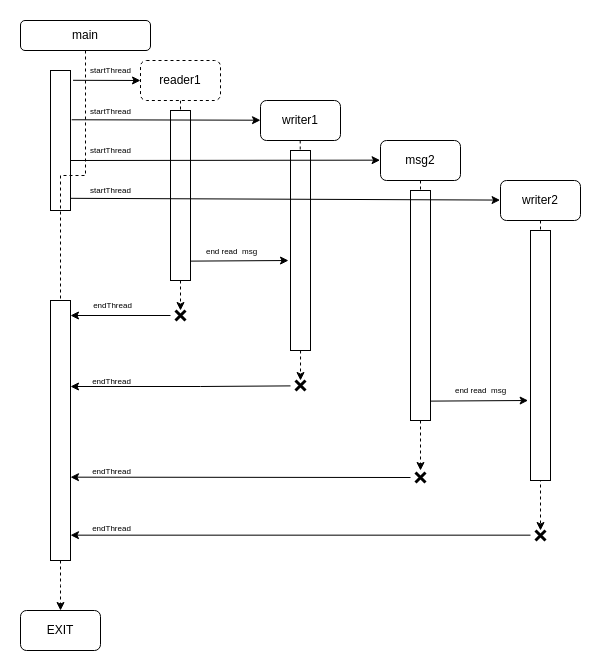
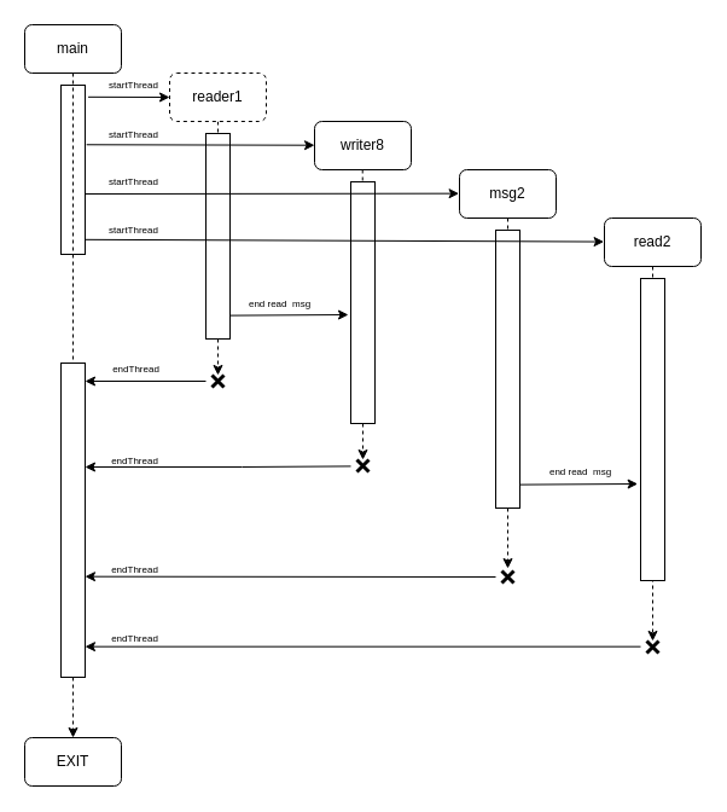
  <mxCell id="0" />
  <mxCell id="1" parent="0" />
  <mxCell id="2" style="edgeStyle=orthogonalEdgeStyle;rounded=0;orthogonalLoop=1;jettySize=auto;html=1;exitX=0.5;exitY=1;exitDx=0;exitDy=0;dashed=1;" edge="1" parent="1" target="31"><mxGeometry relative="1" as="geometry"><mxPoint x="299.71" y="350" as="targetPoint" /><mxPoint x="299.71" y="140" as="sourcePoint" /></mxGeometry></mxCell>
  <mxCell id="3" style="edgeStyle=orthogonalEdgeStyle;rounded=0;orthogonalLoop=1;jettySize=auto;html=1;exitX=0.5;exitY=1;exitDx=0;exitDy=0;dashed=1;startArrow=none;" edge="1" parent="1" source="36"><mxGeometry relative="1" as="geometry"><mxPoint x="60" y="610" as="targetPoint" /></mxGeometry></mxCell>
- <mxCell id="4" value="main" style="rounded=1;whiteSpace=wrap;html=1;" vertex="1" parent="1"><mxGeometry x="20" y="20" width="130" height="30" as="geometry" /></mxCell>
+ <mxCell id="4" value="main" style="rounded=1;whiteSpace=wrap;html=1;" vertex="1" parent="1"><mxGeometry x="20" y="20" width="80" height="40" as="geometry" /></mxCell>
  <mxCell id="5" value="" style="rounded=0;whiteSpace=wrap;html=1;" vertex="1" parent="1"><mxGeometry x="50" y="70" width="20" height="140" as="geometry" /></mxCell>
  <mxCell id="6" style="edgeStyle=orthogonalEdgeStyle;rounded=0;orthogonalLoop=1;jettySize=auto;html=1;exitX=0.5;exitY=1;exitDx=0;exitDy=0;dashed=1;" edge="1" parent="1" source="7" target="30"><mxGeometry relative="1" as="geometry"><mxPoint x="180" y="320" as="targetPoint" /></mxGeometry></mxCell>
  <mxCell id="7" value="reader1" style="rounded=1;whiteSpace=wrap;html=1;dashed=1;" vertex="1" parent="1"><mxGeometry x="140" y="60" width="80" height="40" as="geometry" /></mxCell>
  <mxCell id="8" value="" style="rounded=0;whiteSpace=wrap;html=1;" vertex="1" parent="1"><mxGeometry x="170" y="110" width="20" height="170" as="geometry" /></mxCell>
- <mxCell id="9" value="writer1" style="rounded=1;whiteSpace=wrap;html=1;" vertex="1" parent="1"><mxGeometry x="260" y="100" width="80" height="40" as="geometry" /></mxCell>
+ <mxCell id="9" value="writer8" style="rounded=1;whiteSpace=wrap;html=1;" vertex="1" parent="1"><mxGeometry x="260" y="100" width="80" height="40" as="geometry" /></mxCell>
  <mxCell id="10" style="edgeStyle=orthogonalEdgeStyle;rounded=0;orthogonalLoop=1;jettySize=auto;html=1;exitX=0.5;exitY=1;exitDx=0;exitDy=0;dashed=1;" edge="1" parent="1" source="12"><mxGeometry relative="1" as="geometry"><mxPoint x="420" y="470" as="targetPoint" /></mxGeometry></mxCell>
  <mxCell id="11" value="" style="rounded=0;whiteSpace=wrap;html=1;" vertex="1" parent="1"><mxGeometry x="290" y="150" width="20" height="200" as="geometry" /></mxCell>
  <mxCell id="12" value="msg2" style="rounded=1;whiteSpace=wrap;html=1;" vertex="1" parent="1"><mxGeometry x="380" y="140" width="80" height="40" as="geometry" /></mxCell>
  <mxCell id="13" value="" style="rounded=0;whiteSpace=wrap;html=1;" vertex="1" parent="1"><mxGeometry x="410" y="190" width="20" height="230" as="geometry" /></mxCell>
  <mxCell id="14" style="edgeStyle=orthogonalEdgeStyle;rounded=0;orthogonalLoop=1;jettySize=auto;html=1;exitX=0.5;exitY=1;exitDx=0;exitDy=0;dashed=1;" edge="1" parent="1" source="15"><mxGeometry relative="1" as="geometry"><mxPoint x="540" y="530" as="targetPoint" /></mxGeometry></mxCell>
- <mxCell id="15" value="writer2" style="rounded=1;whiteSpace=wrap;html=1;" vertex="1" parent="1"><mxGeometry x="500" y="180" width="80" height="40" as="geometry" /></mxCell>
+ <mxCell id="15" value="read2" style="rounded=1;whiteSpace=wrap;html=1;" vertex="1" parent="1"><mxGeometry x="500" y="180" width="80" height="40" as="geometry" /></mxCell>
  <mxCell id="16" value="" style="rounded=0;whiteSpace=wrap;html=1;" vertex="1" parent="1"><mxGeometry x="530" y="230" width="20" height="250" as="geometry" /></mxCell>
  <mxCell id="17" value="" style="endArrow=classic;html=1;rounded=0;entryX=0;entryY=0.5;entryDx=0;entryDy=0;exitX=1.128;exitY=0.07;exitDx=0;exitDy=0;exitPerimeter=0;" edge="1" parent="1" source="5" target="7"><mxGeometry width="50" height="50" relative="1" as="geometry"><mxPoint x="80" y="80" as="sourcePoint" /><mxPoint x="250" y="190" as="targetPoint" /></mxGeometry></mxCell>
  <mxCell id="18" value="startThread" style="edgeLabel;html=1;align=center;verticalAlign=middle;resizable=0;points=[];fontSize=8;" vertex="1" connectable="0" parent="17"><mxGeometry x="-0.157" y="2" relative="1" as="geometry"><mxPoint x="9" y="-8" as="offset" /></mxGeometry></mxCell>
  <mxCell id="19" value="" style="endArrow=classic;html=1;rounded=0;entryX=0;entryY=0.5;entryDx=0;entryDy=0;exitX=1.058;exitY=0.352;exitDx=0;exitDy=0;exitPerimeter=0;" edge="1" parent="1" source="5"><mxGeometry width="50" height="50" relative="1" as="geometry"><mxPoint x="190" y="119.72" as="sourcePoint" /><mxPoint x="260" y="119.71" as="targetPoint" /></mxGeometry></mxCell>
  <mxCell id="20" value="startThread" style="edgeLabel;html=1;align=center;verticalAlign=middle;resizable=0;points=[];fontSize=8;" vertex="1" connectable="0" parent="19"><mxGeometry x="-0.742" y="2" relative="1" as="geometry"><mxPoint x="14" y="-7" as="offset" /></mxGeometry></mxCell>
  <mxCell id="21" value="" style="endArrow=classic;html=1;rounded=0;entryX=0;entryY=0.5;entryDx=0;entryDy=0;" edge="1" parent="1"><mxGeometry width="50" height="50" relative="1" as="geometry"><mxPoint x="70" y="160" as="sourcePoint" /><mxPoint x="379.58" y="159.66" as="targetPoint" /></mxGeometry></mxCell>
  <mxCell id="22" value="startThread" style="edgeLabel;html=1;align=center;verticalAlign=middle;resizable=0;points=[];fontSize=8;" vertex="1" connectable="0" parent="21"><mxGeometry x="-0.831" y="1" relative="1" as="geometry"><mxPoint x="14" y="-9" as="offset" /></mxGeometry></mxCell>
  <mxCell id="23" value="" style="endArrow=classic;html=1;rounded=0;entryX=0;entryY=0.5;entryDx=0;entryDy=0;exitX=1.017;exitY=0.913;exitDx=0;exitDy=0;exitPerimeter=0;" edge="1" parent="1" source="5"><mxGeometry width="50" height="50" relative="1" as="geometry"><mxPoint x="190" y="199.92" as="sourcePoint" /><mxPoint x="499.58" y="199.58" as="targetPoint" /></mxGeometry></mxCell>
  <mxCell id="24" value="startThread" style="edgeLabel;html=1;align=center;verticalAlign=middle;resizable=0;points=[];fontSize=8;" vertex="1" connectable="0" parent="23"><mxGeometry x="-0.896" relative="1" as="geometry"><mxPoint x="17" y="-8" as="offset" /></mxGeometry></mxCell>
  <mxCell id="25" value="" style="endArrow=classic;html=1;rounded=0;fontSize=8;entryX=0;entryY=0.579;entryDx=0;entryDy=0;entryPerimeter=0;exitX=1.119;exitY=0.886;exitDx=0;exitDy=0;exitPerimeter=0;" edge="1" parent="1"><mxGeometry width="50" height="50" relative="1" as="geometry"><mxPoint x="190.38" y="260.62" as="sourcePoint" /><mxPoint x="288" y="260.01" as="targetPoint" /></mxGeometry></mxCell>
  <mxCell id="26" value="end read &amp;nbsp;msg" style="edgeLabel;html=1;align=center;verticalAlign=middle;resizable=0;points=[];fontSize=8;" vertex="1" connectable="0" parent="25"><mxGeometry x="-0.346" y="-1" relative="1" as="geometry"><mxPoint x="8" y="-11" as="offset" /></mxGeometry></mxCell>
  <mxCell id="27" value="" style="endArrow=classic;html=1;rounded=0;fontSize=8;exitX=0;exitY=0.947;exitDx=0;exitDy=0;exitPerimeter=0;" edge="1" parent="1"><mxGeometry width="50" height="50" relative="1" as="geometry"><mxPoint x="290" y="385.4" as="sourcePoint" /><mxPoint x="70" y="386" as="targetPoint" /><Array as="points"><mxPoint x="200" y="386" /></Array></mxGeometry></mxCell>
  <mxCell id="28" value="" style="endArrow=classic;html=1;rounded=0;fontSize=8;entryX=0;entryY=0.579;entryDx=0;entryDy=0;entryPerimeter=0;exitX=1.119;exitY=0.886;exitDx=0;exitDy=0;exitPerimeter=0;" edge="1" parent="1"><mxGeometry width="50" height="50" relative="1" as="geometry"><mxPoint x="430" y="400.61" as="sourcePoint" /><mxPoint x="527.62" y="400" as="targetPoint" /></mxGeometry></mxCell>
  <mxCell id="29" value="" style="endArrow=classic;html=1;rounded=0;fontSize=8;exitX=0;exitY=0.947;exitDx=0;exitDy=0;exitPerimeter=0;" edge="1" parent="1"><mxGeometry width="50" height="50" relative="1" as="geometry"><mxPoint x="530" y="534.67" as="sourcePoint" /><mxPoint x="70" y="534.67" as="targetPoint" /></mxGeometry></mxCell>
  <mxCell id="30" value="" style="shape=umlDestroy;whiteSpace=wrap;html=1;strokeWidth=3;fontSize=8;" vertex="1" parent="1"><mxGeometry x="175" y="310" width="10" height="10" as="geometry" /></mxCell>
  <mxCell id="31" value="" style="shape=umlDestroy;whiteSpace=wrap;html=1;strokeWidth=3;fontSize=8;" vertex="1" parent="1"><mxGeometry x="295" y="380" width="10" height="10" as="geometry" /></mxCell>
  <mxCell id="32" value="" style="endArrow=classic;html=1;rounded=0;fontSize=8;" edge="1" parent="1"><mxGeometry width="50" height="50" relative="1" as="geometry"><mxPoint x="170" y="315" as="sourcePoint" /><mxPoint x="70" y="315" as="targetPoint" /></mxGeometry></mxCell>
  <mxCell id="33" value="" style="shape=umlDestroy;whiteSpace=wrap;html=1;strokeWidth=3;fontSize=8;" vertex="1" parent="1"><mxGeometry x="415" y="472" width="10" height="10" as="geometry" /></mxCell>
  <mxCell id="34" value="" style="endArrow=classic;html=1;rounded=0;fontSize=8;" edge="1" parent="1"><mxGeometry width="50" height="50" relative="1" as="geometry"><mxPoint x="410" y="477" as="sourcePoint" /><mxPoint x="70" y="476.67" as="targetPoint" /></mxGeometry></mxCell>
  <mxCell id="35" value="" style="shape=umlDestroy;whiteSpace=wrap;html=1;strokeWidth=3;fontSize=8;" vertex="1" parent="1"><mxGeometry x="535" y="530" width="10" height="10" as="geometry" /></mxCell>
  <mxCell id="36" value="" style="rounded=0;whiteSpace=wrap;html=1;" vertex="1" parent="1"><mxGeometry x="50" y="300" width="20" height="260" as="geometry" /></mxCell>
  <mxCell id="37" value="" style="edgeStyle=orthogonalEdgeStyle;rounded=0;orthogonalLoop=1;jettySize=auto;html=1;exitX=0.5;exitY=1;exitDx=0;exitDy=0;dashed=1;endArrow=none;" edge="1" parent="1" source="4" target="36"><mxGeometry relative="1" as="geometry"><mxPoint x="60" y="60" as="sourcePoint" /><mxPoint x="60" y="610" as="targetPoint" /></mxGeometry></mxCell>
  <mxCell id="38" value="end read &amp;nbsp;msg" style="edgeLabel;html=1;align=center;verticalAlign=middle;resizable=0;points=[];fontSize=8;" vertex="1" connectable="0" parent="1"><mxGeometry x="479.999" y="389.999" as="geometry" /></mxCell>
  <mxCell id="39" value="endThread" style="edgeLabel;html=1;align=center;verticalAlign=middle;resizable=0;points=[];fontSize=8;" vertex="1" connectable="0" parent="1"><mxGeometry x="105" y="308.002" as="geometry"><mxPoint x="6" y="-4" as="offset" /></mxGeometry></mxCell>
  <mxCell id="40" value="endThread" style="edgeLabel;html=1;align=center;verticalAlign=middle;resizable=0;points=[];fontSize=8;" vertex="1" connectable="0" parent="1"><mxGeometry x="110" y="380.002" as="geometry" /></mxCell>
  <mxCell id="41" value="endThread" style="edgeLabel;html=1;align=center;verticalAlign=middle;resizable=0;points=[];fontSize=8;" vertex="1" connectable="0" parent="1"><mxGeometry x="110" y="470.002" as="geometry" /></mxCell>
  <mxCell id="42" value="endThread" style="edgeLabel;html=1;align=center;verticalAlign=middle;resizable=0;points=[];fontSize=8;" vertex="1" connectable="0" parent="1"><mxGeometry x="110" y="527.002" as="geometry" /></mxCell>
  <mxCell id="43" value="EXIT" style="rounded=1;whiteSpace=wrap;html=1;" vertex="1" parent="1"><mxGeometry x="20" y="610" width="80" height="40" as="geometry" /></mxCell>
